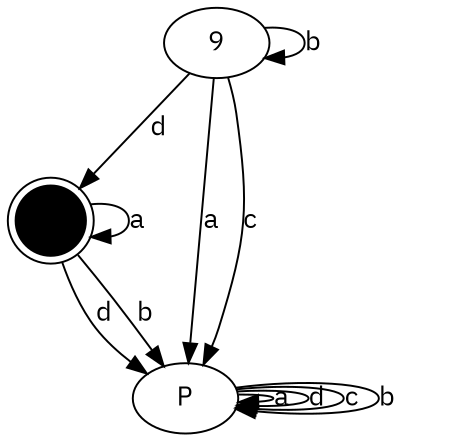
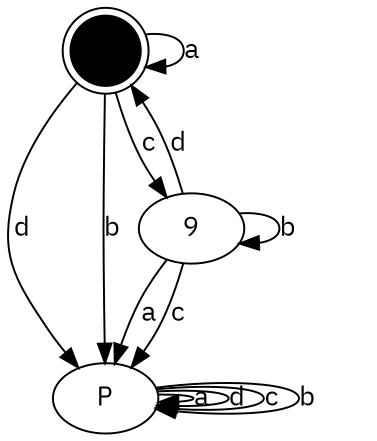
  digraph {
    bgcolor=white
    fontname="IBM Plex Mono"
    node [fontname="IBM Plex Mono"]
    edge [fontname="IBM Plex Mono"]
    1 [fillcolor=blurlywood shape=doublecircle style=filled]
    P
    n3 [label=9]
    1 -> 1 [label=a]
    1 -> P [label=d]
    1 -> P [label=b]
+   1 -> n3 [label=c]
    P -> P [label=a]
    P -> P [label=d]
    P -> P [label=c]
    P -> P [label=b]
    n3 -> 1 [label=d]
    n3 -> P [label=a]
    n3 -> P [label=c]
    n3 -> n3 [label=b]
  }
